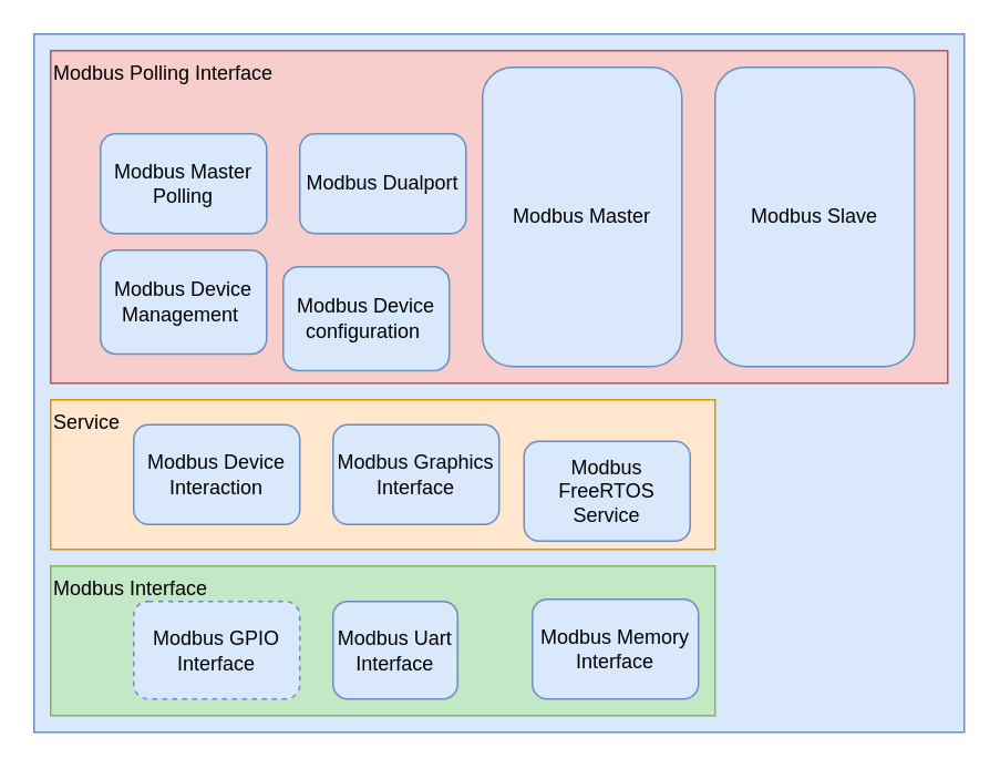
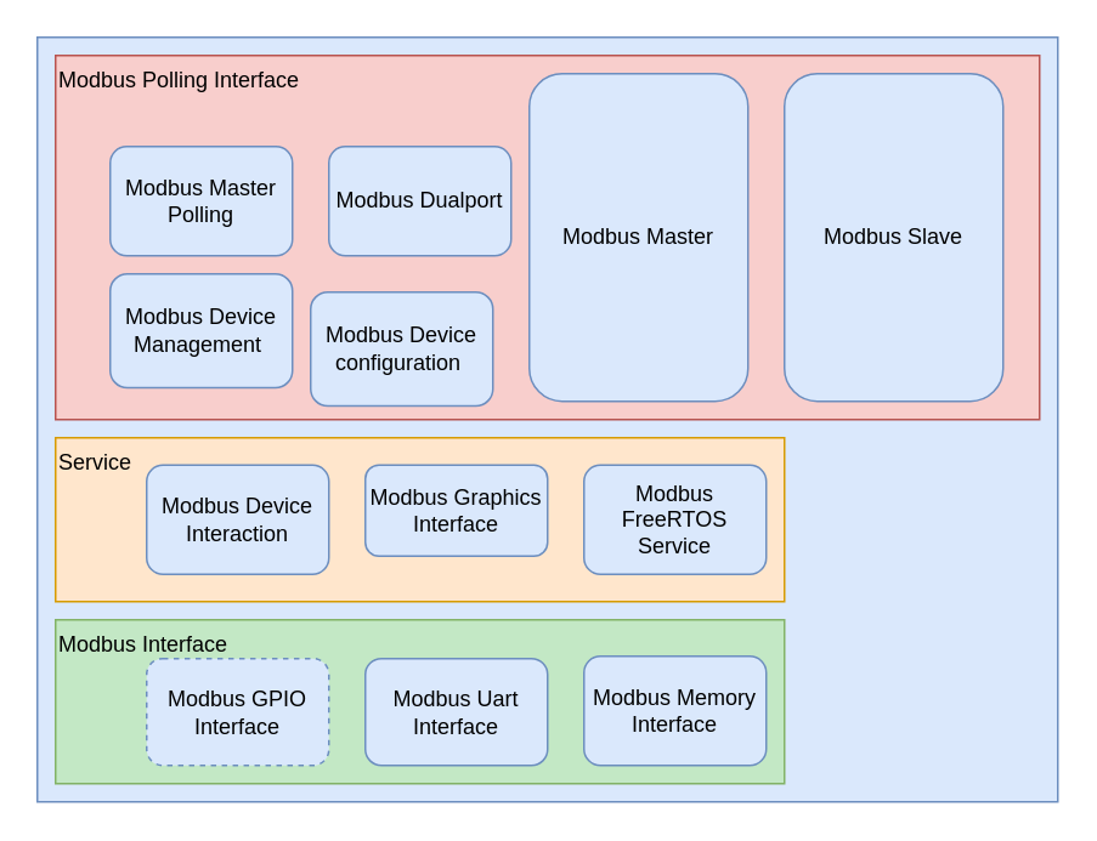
  <mxCell id="0" />
  <mxCell id="1" parent="0" />
  <mxCell id="2" value="" style="rounded=0;whiteSpace=wrap;html=1;fillColor=#dae8fc;strokeColor=#6c8ebf;" parent="1" vertex="1"><mxGeometry x="20" y="20" width="560" height="420" as="geometry" /></mxCell>
  <mxCell id="3" value="Modbus Interface" style="rounded=0;whiteSpace=wrap;html=1;fillColor=#C3E8C5;strokeColor=#82b366;align=left;verticalAlign=top;" parent="1" vertex="1"><mxGeometry x="30" y="340" width="400" height="90" as="geometry" /></mxCell>
- <mxCell id="4" value="Modbus Uart Interface" style="rounded=1;whiteSpace=wrap;html=1;fillColor=#dae8fc;strokeColor=#6c8ebf;" parent="1" vertex="1"><mxGeometry x="200" y="361.25" width="75" height="58.75" as="geometry" /></mxCell>
+ <mxCell id="4" value="Modbus Uart Interface" style="rounded=1;whiteSpace=wrap;html=1;fillColor=#dae8fc;strokeColor=#6c8ebf;" parent="1" vertex="1"><mxGeometry x="200" y="361.25" width="100" height="58.75" as="geometry" /></mxCell>
  <mxCell id="5" value="Modbus Memory Interface" style="rounded=1;whiteSpace=wrap;html=1;fillColor=#dae8fc;strokeColor=#6c8ebf;" parent="1" vertex="1"><mxGeometry x="320" y="360" width="100" height="60" as="geometry" /></mxCell>
  <mxCell id="6" value="Service" style="rounded=0;whiteSpace=wrap;html=1;fillColor=#ffe6cc;align=left;verticalAlign=top;strokeColor=#d79b00;" parent="1" vertex="1"><mxGeometry x="30" y="240" width="400" height="90" as="geometry" /></mxCell>
  <mxCell id="7" value="Modbus Polling Interface" style="rounded=0;whiteSpace=wrap;html=1;fillColor=#f8cecc;strokeColor=#b85450;align=left;verticalAlign=top;" parent="1" vertex="1"><mxGeometry x="30" y="30" width="540" height="200" as="geometry" /></mxCell>
  <mxCell id="8" value="Modbus Device configuration&amp;nbsp;" style="rounded=1;whiteSpace=wrap;html=1;fillColor=#dae8fc;strokeColor=#6c8ebf;" parent="1" vertex="1"><mxGeometry x="170" y="160" width="100" height="62.5" as="geometry" /></mxCell>
  <mxCell id="9" value="Modbus Master&lt;br&gt;" style="rounded=1;whiteSpace=wrap;html=1;fillColor=#dae8fc;strokeColor=#6c8ebf;" parent="1" vertex="1"><mxGeometry x="290" y="40" width="120" height="180" as="geometry" /></mxCell>
  <mxCell id="10" value="Modbus GPIO Interface" style="rounded=1;whiteSpace=wrap;html=1;fillColor=#dae8fc;strokeColor=#6c8ebf;dashed=1;" parent="1" vertex="1"><mxGeometry x="80" y="361.25" width="100" height="58.75" as="geometry" /></mxCell>
  <mxCell id="11" value="Modbus Slave" style="rounded=1;whiteSpace=wrap;html=1;fillColor=#dae8fc;strokeColor=#6c8ebf;" parent="1" vertex="1"><mxGeometry x="430" y="40" width="120" height="180" as="geometry" /></mxCell>
  <mxCell id="12" value="Modbus Device&lt;br&gt;Interaction" style="rounded=1;whiteSpace=wrap;html=1;fillColor=#dae8fc;strokeColor=#6c8ebf;" parent="1" vertex="1"><mxGeometry x="80" y="255" width="100" height="60" as="geometry" /></mxCell>
- <mxCell id="13" value="Modbus Graphics Interface" style="rounded=1;whiteSpace=wrap;html=1;fillColor=#dae8fc;strokeColor=#6c8ebf;" parent="1" vertex="1"><mxGeometry x="200" y="255" width="100" height="60" as="geometry" /></mxCell>
- <mxCell id="14" value="Modbus FreeRTOS Service" style="rounded=1;whiteSpace=wrap;html=1;fillColor=#dae8fc;strokeColor=#6c8ebf;" parent="1" vertex="1"><mxGeometry x="315" y="265" width="100" height="60" as="geometry" /></mxCell>
+ <mxCell id="13" value="Modbus Graphics Interface" style="rounded=1;whiteSpace=wrap;html=1;fillColor=#dae8fc;strokeColor=#6c8ebf;" parent="1" vertex="1"><mxGeometry x="200" y="255" width="100" height="50" as="geometry" /></mxCell>
+ <mxCell id="14" value="Modbus FreeRTOS Service" style="rounded=1;whiteSpace=wrap;html=1;fillColor=#dae8fc;strokeColor=#6c8ebf;" parent="1" vertex="1"><mxGeometry x="320" y="255" width="100" height="60" as="geometry" /></mxCell>
  <mxCell id="15" value="Modbus Dualport" style="rounded=1;whiteSpace=wrap;html=1;fillColor=#dae8fc;strokeColor=#6c8ebf;" parent="1" vertex="1"><mxGeometry x="180" y="80" width="100" height="60" as="geometry" /></mxCell>
  <mxCell id="16" value="Modbus Device Management&amp;nbsp;" style="rounded=1;whiteSpace=wrap;html=1;fillColor=#dae8fc;strokeColor=#6c8ebf;" parent="1" vertex="1"><mxGeometry x="60" y="150" width="100" height="62.5" as="geometry" /></mxCell>
  <mxCell id="17" value="Modbus Master Polling" style="rounded=1;whiteSpace=wrap;html=1;fillColor=#dae8fc;strokeColor=#6c8ebf;" parent="1" vertex="1"><mxGeometry x="60" y="80" width="100" height="60" as="geometry" /></mxCell>
